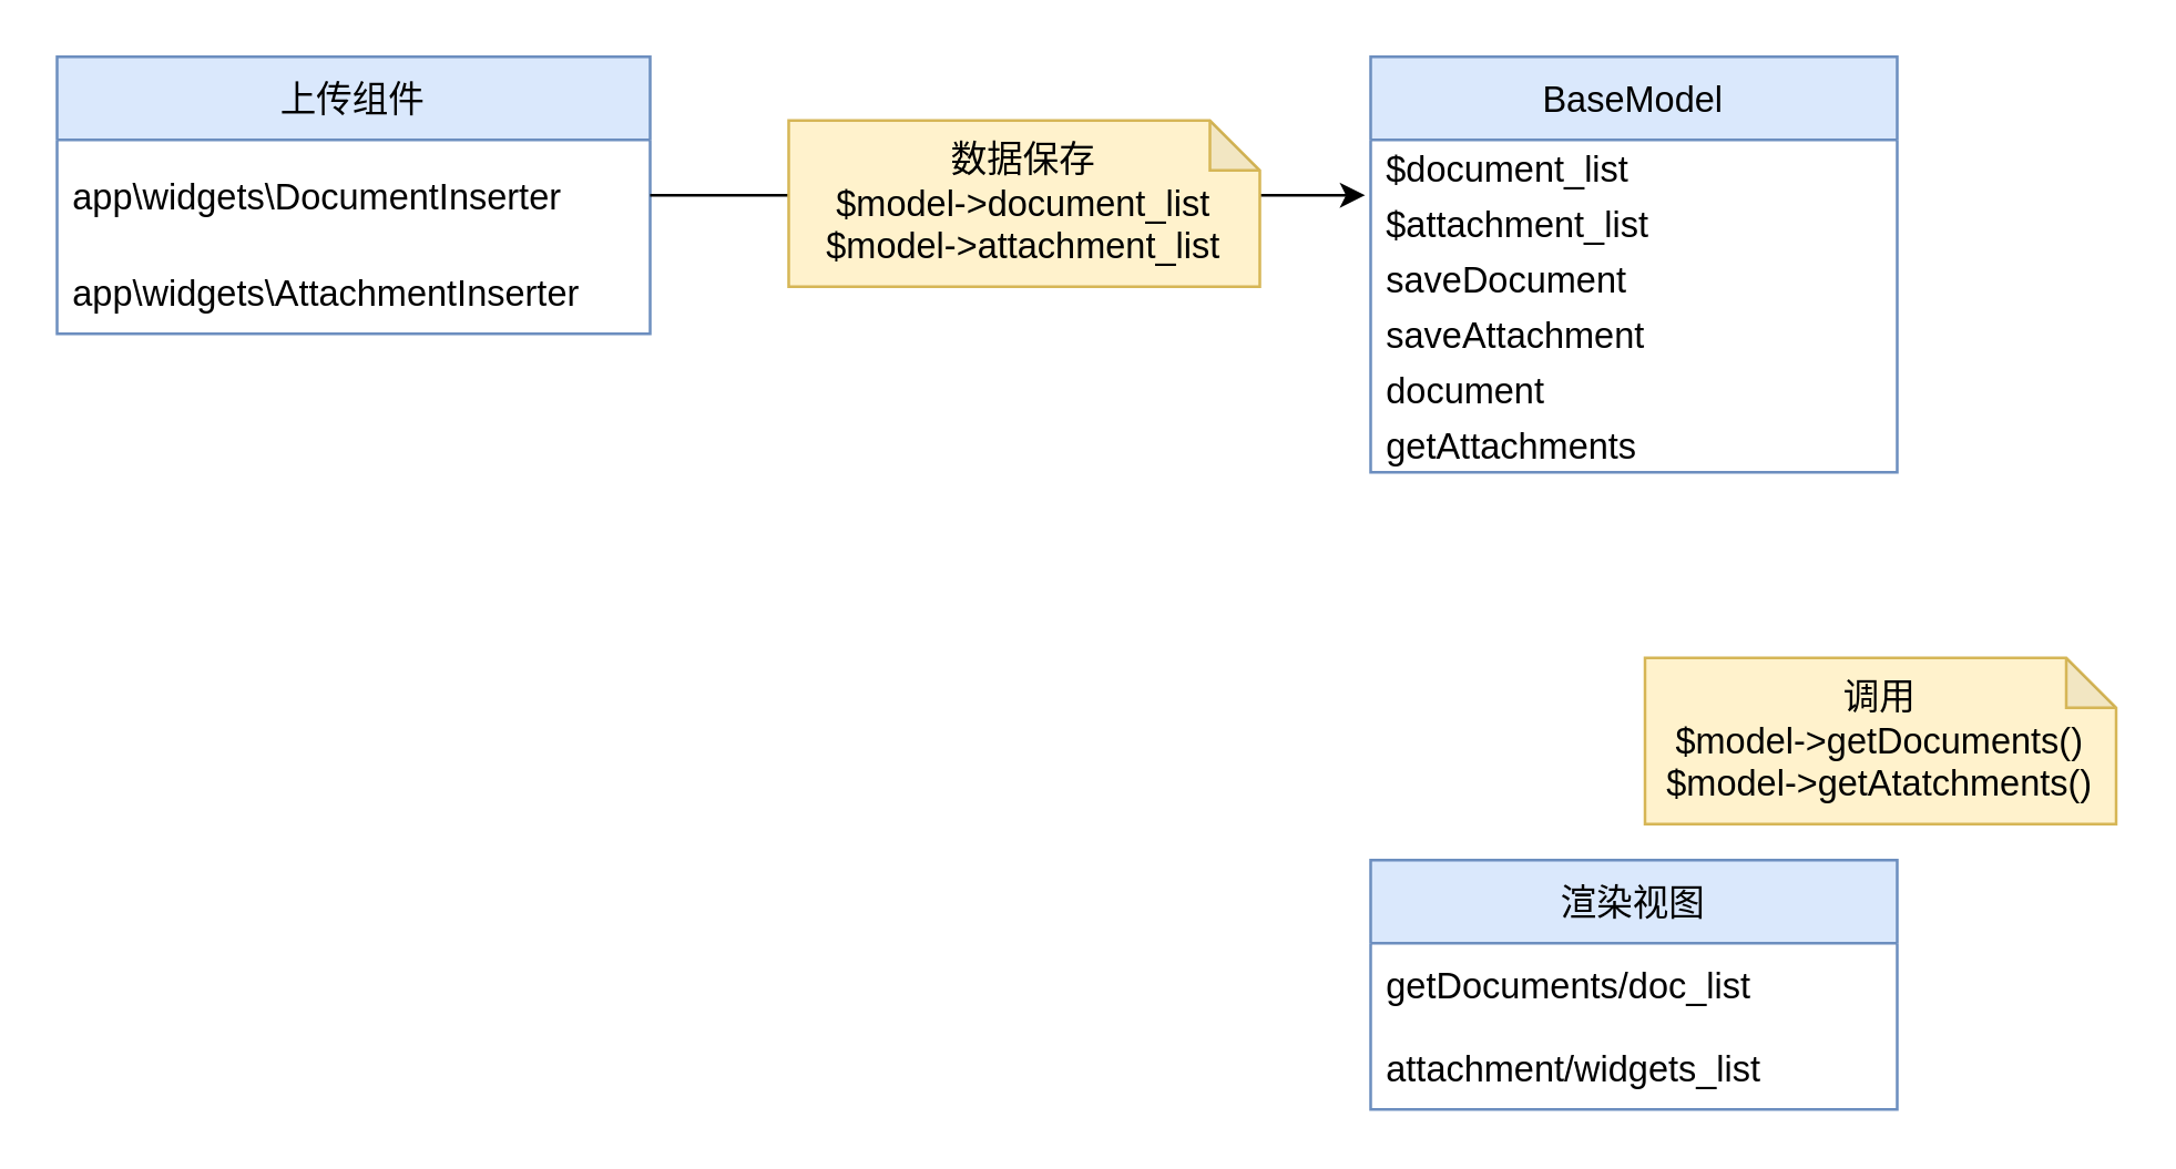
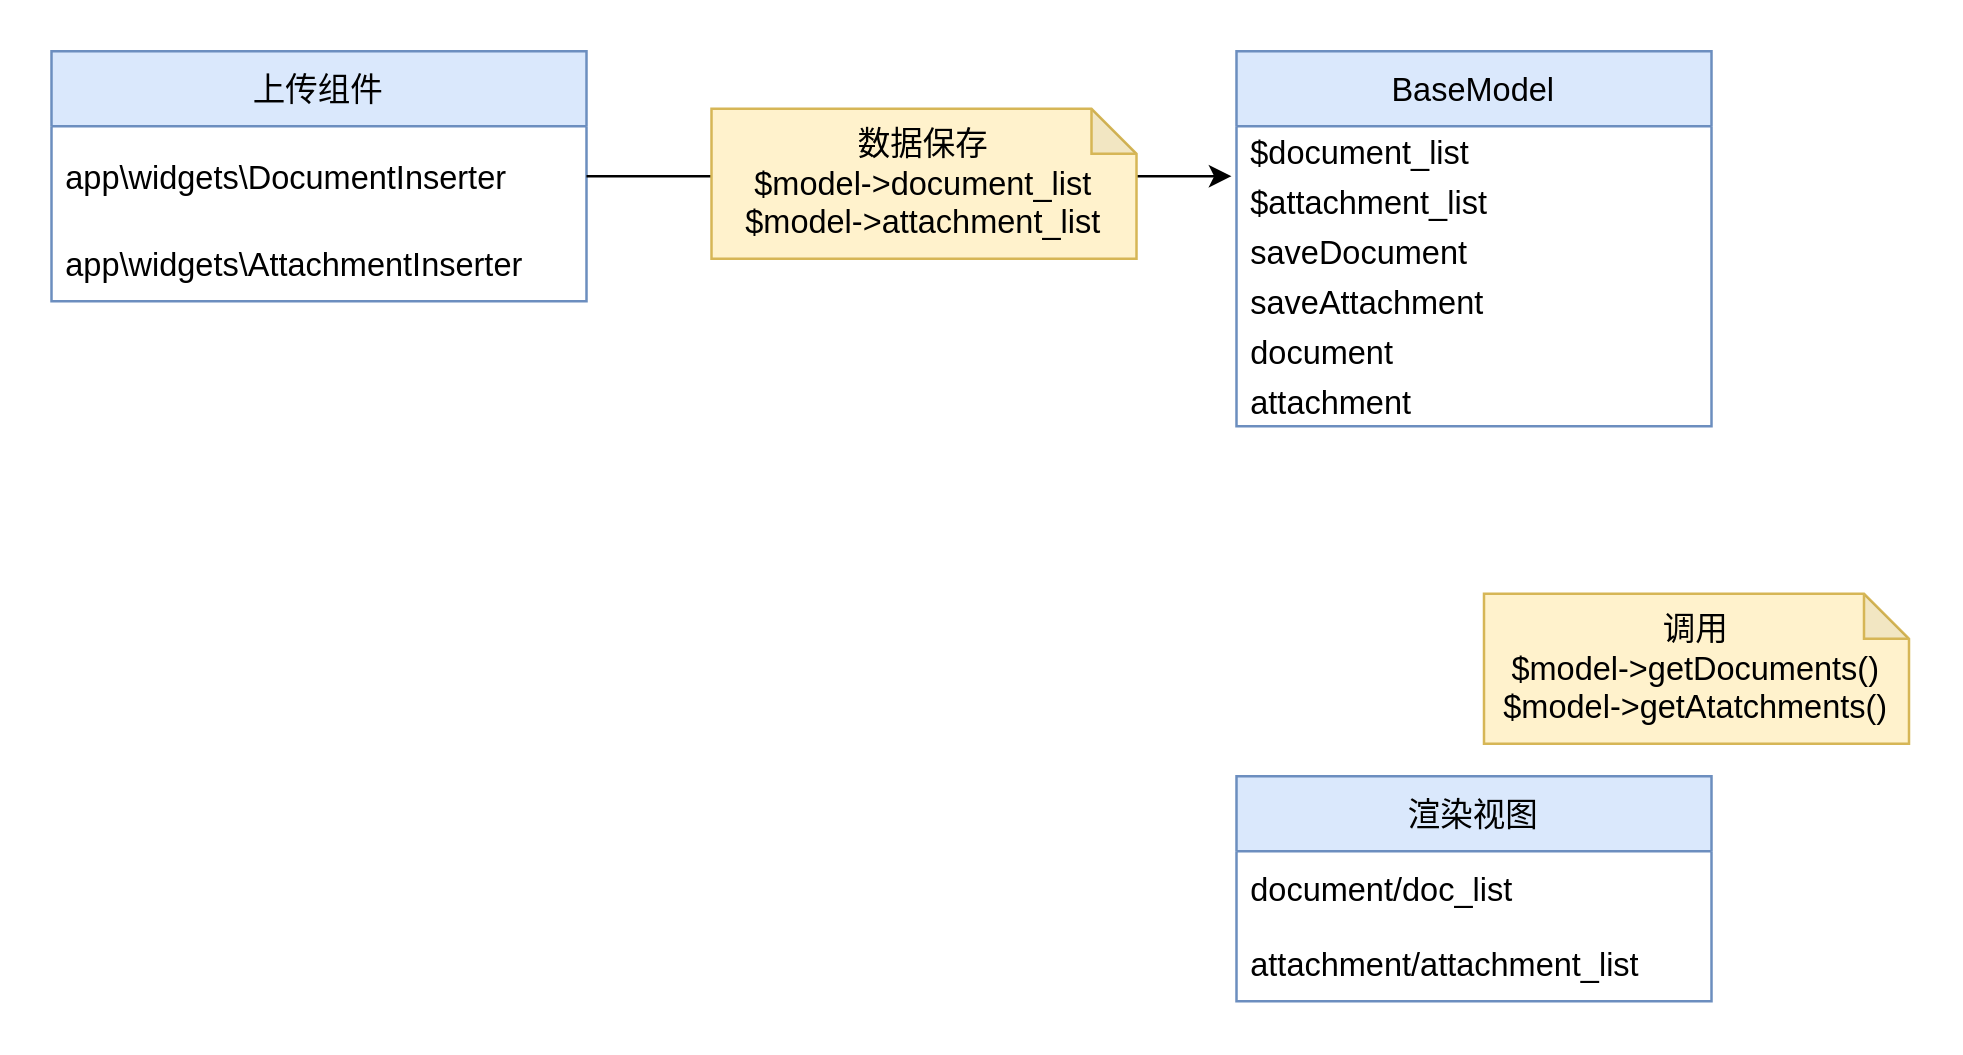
  <mxCell id="0" />
  <mxCell id="1" parent="0" />
  <mxCell id="2" value="上传组件" style="swimlane;fontStyle=0;childLayout=stackLayout;horizontal=1;startSize=30;horizontalStack=0;resizeParent=1;resizeParentMax=0;resizeLast=0;collapsible=1;marginBottom=0;fillColor=#dae8fc;strokeColor=#6c8ebf;fontSize=13;" vertex="1" parent="1"><mxGeometry x="20" y="20" width="214" height="100" as="geometry" /></mxCell>
  <mxCell id="3" value="app\widgets\DocumentInserter" style="text;strokeColor=none;fillColor=none;align=left;verticalAlign=middle;spacingLeft=4;spacingRight=4;overflow=hidden;points=[[0,0.5],[1,0.5]];portConstraint=eastwest;rotatable=0;fontSize=13;" vertex="1" parent="2"><mxGeometry y="30" width="214" height="40" as="geometry" /></mxCell>
  <mxCell id="4" value="app\widgets\AttachmentInserter" style="text;strokeColor=none;fillColor=none;align=left;verticalAlign=middle;spacingLeft=4;spacingRight=4;overflow=hidden;points=[[0,0.5],[1,0.5]];portConstraint=eastwest;rotatable=0;fontSize=13;" vertex="1" parent="2"><mxGeometry y="70" width="214" height="30" as="geometry" /></mxCell>
  <mxCell id="5" value="BaseModel" style="swimlane;fontStyle=0;childLayout=stackLayout;horizontal=1;startSize=30;horizontalStack=0;resizeParent=1;resizeParentMax=0;resizeLast=0;collapsible=1;marginBottom=0;fillColor=#dae8fc;strokeColor=#6c8ebf;fontSize=13;" vertex="1" parent="1"><mxGeometry x="494" y="20" width="190" height="150" as="geometry" /></mxCell>
  <mxCell id="6" value="$document_list" style="text;strokeColor=none;fillColor=none;align=left;verticalAlign=middle;spacingLeft=4;spacingRight=4;overflow=hidden;points=[[0,0.5],[1,0.5]];portConstraint=eastwest;rotatable=0;fontSize=13;" vertex="1" parent="5"><mxGeometry y="30" width="190" height="20" as="geometry" /></mxCell>
  <mxCell id="7" value="$attachment_list" style="text;strokeColor=none;fillColor=none;align=left;verticalAlign=middle;spacingLeft=4;spacingRight=4;overflow=hidden;points=[[0,0.5],[1,0.5]];portConstraint=eastwest;rotatable=0;fontSize=13;" vertex="1" parent="5"><mxGeometry y="50" width="190" height="20" as="geometry" /></mxCell>
  <mxCell id="8" value="saveDocument" style="text;strokeColor=none;fillColor=none;align=left;verticalAlign=middle;spacingLeft=4;spacingRight=4;overflow=hidden;points=[[0,0.5],[1,0.5]];portConstraint=eastwest;rotatable=0;fontSize=13;" vertex="1" parent="5"><mxGeometry y="70" width="190" height="20" as="geometry" /></mxCell>
  <mxCell id="9" value="saveAttachment" style="text;strokeColor=none;fillColor=none;align=left;verticalAlign=middle;spacingLeft=4;spacingRight=4;overflow=hidden;points=[[0,0.5],[1,0.5]];portConstraint=eastwest;rotatable=0;fontSize=13;" vertex="1" parent="5"><mxGeometry y="90" width="190" height="20" as="geometry" /></mxCell>
  <mxCell id="10" value="document" style="text;strokeColor=none;fillColor=none;align=left;verticalAlign=middle;spacingLeft=4;spacingRight=4;overflow=hidden;points=[[0,0.5],[1,0.5]];portConstraint=eastwest;rotatable=0;fontSize=13;" vertex="1" parent="5"><mxGeometry y="110" width="190" height="20" as="geometry" /></mxCell>
- <mxCell id="11" value="getAttachments" style="text;strokeColor=none;fillColor=none;align=left;verticalAlign=middle;spacingLeft=4;spacingRight=4;overflow=hidden;points=[[0,0.5],[1,0.5]];portConstraint=eastwest;rotatable=0;fontSize=13;" vertex="1" parent="5"><mxGeometry y="130" width="190" height="20" as="geometry" /></mxCell>
+ <mxCell id="11" value="attachment" style="text;strokeColor=none;fillColor=none;align=left;verticalAlign=middle;spacingLeft=4;spacingRight=4;overflow=hidden;points=[[0,0.5],[1,0.5]];portConstraint=eastwest;rotatable=0;fontSize=13;" vertex="1" parent="5"><mxGeometry y="130" width="190" height="20" as="geometry" /></mxCell>
  <mxCell id="12" value="渲染视图" style="swimlane;fontStyle=0;childLayout=stackLayout;horizontal=1;startSize=30;horizontalStack=0;resizeParent=1;resizeParentMax=0;resizeLast=0;collapsible=1;marginBottom=0;fillColor=#dae8fc;strokeColor=#6c8ebf;fontSize=13;" vertex="1" parent="1"><mxGeometry x="494" y="310" width="190" height="90" as="geometry" /></mxCell>
- <mxCell id="13" value="getDocuments/doc_list" style="text;strokeColor=none;fillColor=none;align=left;verticalAlign=middle;spacingLeft=4;spacingRight=4;overflow=hidden;points=[[0,0.5],[1,0.5]];portConstraint=eastwest;rotatable=0;fontSize=13;" vertex="1" parent="12"><mxGeometry y="30" width="190" height="30" as="geometry" /></mxCell>
- <mxCell id="14" value="attachment/widgets_list" style="text;strokeColor=none;fillColor=none;align=left;verticalAlign=middle;spacingLeft=4;spacingRight=4;overflow=hidden;points=[[0,0.5],[1,0.5]];portConstraint=eastwest;rotatable=0;fontSize=13;" vertex="1" parent="12"><mxGeometry y="60" width="190" height="30" as="geometry" /></mxCell>
+ <mxCell id="13" value="document/doc_list" style="text;strokeColor=none;fillColor=none;align=left;verticalAlign=middle;spacingLeft=4;spacingRight=4;overflow=hidden;points=[[0,0.5],[1,0.5]];portConstraint=eastwest;rotatable=0;fontSize=13;" vertex="1" parent="12"><mxGeometry y="30" width="190" height="30" as="geometry" /></mxCell>
+ <mxCell id="14" value="attachment/attachment_list" style="text;strokeColor=none;fillColor=none;align=left;verticalAlign=middle;spacingLeft=4;spacingRight=4;overflow=hidden;points=[[0,0.5],[1,0.5]];portConstraint=eastwest;rotatable=0;fontSize=13;" vertex="1" parent="12"><mxGeometry y="60" width="190" height="30" as="geometry" /></mxCell>
  <mxCell id="15" style="edgeStyle=orthogonalEdgeStyle;rounded=0;orthogonalLoop=1;jettySize=auto;html=1;fontSize=13;" edge="1" parent="1" source="3"><mxGeometry relative="1" as="geometry"><mxPoint x="492" y="70" as="targetPoint" /><Array as="points"><mxPoint x="492" y="70" /></Array></mxGeometry></mxCell>
  <mxCell id="16" value="数据保存&lt;br style=&quot;font-size: 13px;&quot;&gt;$model-&amp;gt;document_list&lt;br style=&quot;font-size: 13px;&quot;&gt;$model-&amp;gt;attachment_list" style="shape=note;whiteSpace=wrap;html=1;backgroundOutline=1;darkOpacity=0.05;size=18;fillColor=#fff2cc;strokeColor=#d6b656;fontSize=13;" vertex="1" parent="1"><mxGeometry x="284" y="43" width="170" height="60" as="geometry" /></mxCell>
  <mxCell id="17" value="调用&lt;br style=&quot;font-size: 13px;&quot;&gt;$model-&amp;gt;getDocuments()&lt;br style=&quot;font-size: 13px;&quot;&gt;$model-&amp;gt;getAtatchments()" style="shape=note;whiteSpace=wrap;html=1;backgroundOutline=1;darkOpacity=0.05;size=18;fillColor=#fff2cc;strokeColor=#d6b656;fontSize=13;" vertex="1" parent="1"><mxGeometry x="593" y="237" width="170" height="60" as="geometry" /></mxCell>
